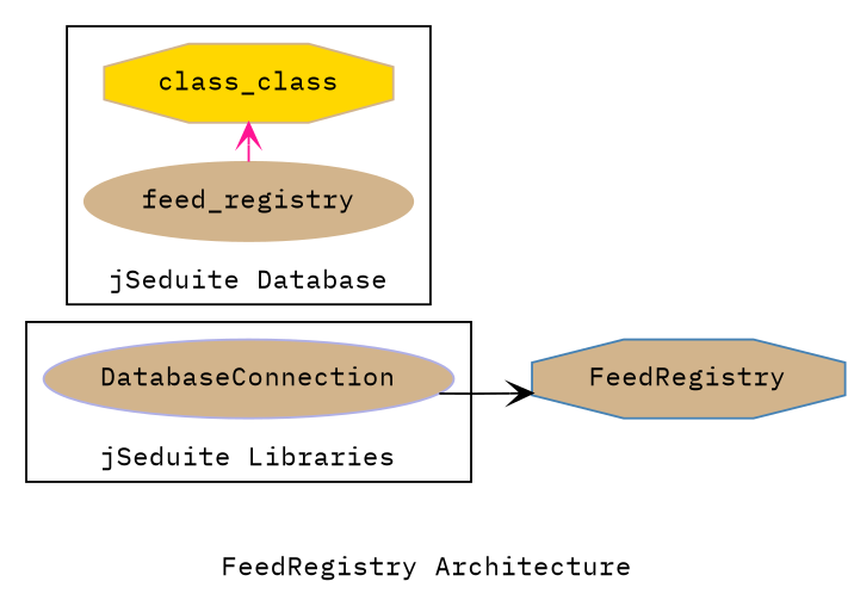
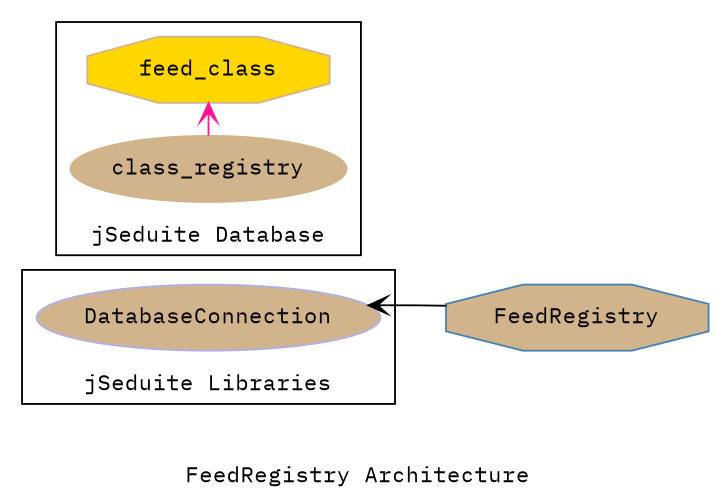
  digraph {
    fontname="IBM Plex Mono"
    fontsize=12
    label="FeedRegistry Architecture"
    rankdir=LR
    node [color="#D2B48C" fillcolor=tan fontname="IBM Plex Mono" fontsize=12 shape=ellipse style=filled]
    edge [arrowhead=vee fontname="IBM Plex Mono" style=solid]
    n1 [color="#B0B0E6" label=DatabaseConnection]
-   n2 [label=feed_registry]
-   n3 [fillcolor=gold label=class_class shape=octagon]
+   n2 [label=class_registry]
+   n3 [fillcolor=gold label=feed_class shape=octagon]
    n4 [color="#4682B4" label=FeedRegistry shape=octagon]
    subgraph cluster_1 {
      label="jSeduite Libraries"
      labelloc=b
      n1
    }
    subgraph cluster_2 {
      label="jSeduite Database"
      labelloc=b
      subgraph sub_3 {
        label="jSeduite Database"
        labelloc=b
        rank=same
        n2
        n3
      }
    }
    n2 -> n3 [arrowtail=inv color=deeppink]
-   n1 -> n4 [color=black]
+   n4 -> n1 [color=black]
  }
